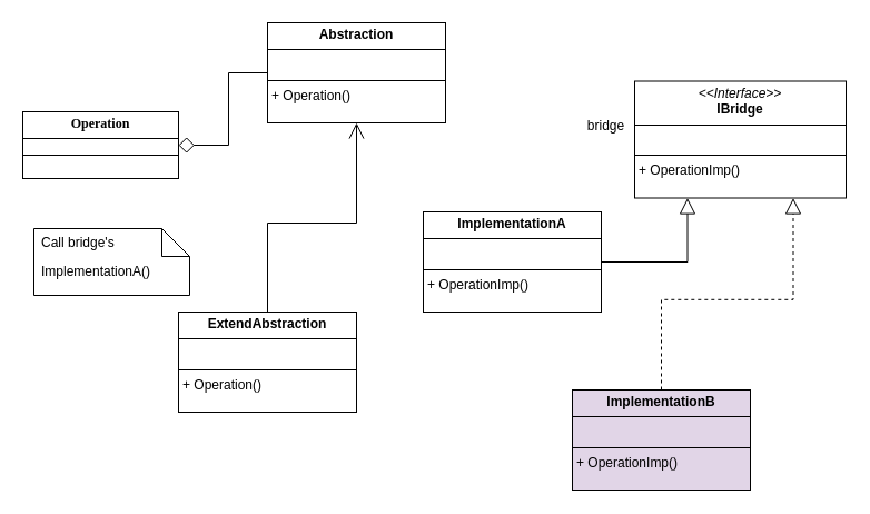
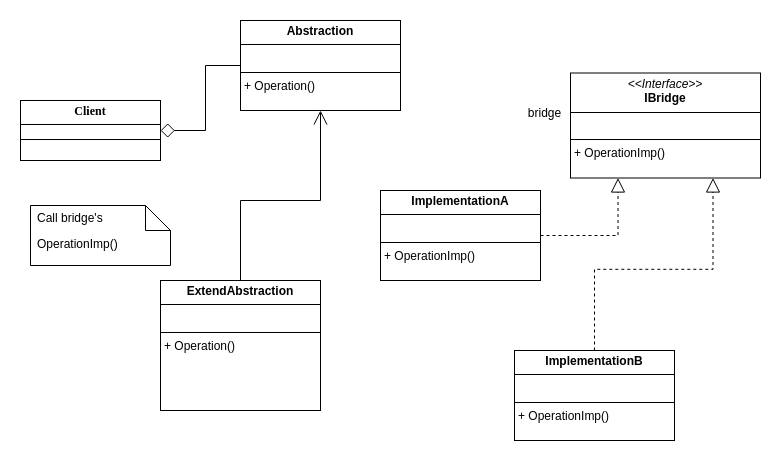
  <mxCell id="0" />
  <mxCell id="1" parent="0" />
  <mxCell id="2" style="edgeStyle=orthogonalEdgeStyle;rounded=0;orthogonalLoop=1;jettySize=auto;html=1;endArrow=none;endFill=0;startArrow=diamond;startFill=0;startSize=12;" parent="1" source="3" target="4" edge="1"><mxGeometry relative="1" as="geometry" /></mxCell>
- <mxCell id="3" value="&lt;p style=&quot;margin:0px;margin-top:4px;text-align:center;&quot;&gt;&lt;b&gt;&lt;font face=&quot;Verdana&quot; style=&quot;font-size: 12px;&quot;&gt;Operation&lt;/font&gt;&lt;/b&gt;&lt;/p&gt;&lt;hr size=&quot;1&quot; style=&quot;border-style:solid;&quot;&gt;&lt;div style=&quot;height:2px;&quot;&gt;&lt;/div&gt;&lt;hr size=&quot;1&quot; style=&quot;border-style:solid;&quot;&gt;&lt;div style=&quot;height:2px;&quot;&gt;&lt;/div&gt;" style="verticalAlign=top;align=left;overflow=fill;html=1;whiteSpace=wrap;" parent="1" vertex="1"><mxGeometry x="20" y="100" width="140" height="60" as="geometry" /></mxCell>
+ <mxCell id="3" value="&lt;p style=&quot;margin:0px;margin-top:4px;text-align:center;&quot;&gt;&lt;b&gt;&lt;font face=&quot;Verdana&quot; style=&quot;font-size: 12px;&quot;&gt;Client&lt;/font&gt;&lt;/b&gt;&lt;/p&gt;&lt;hr size=&quot;1&quot; style=&quot;border-style:solid;&quot;&gt;&lt;div style=&quot;height:2px;&quot;&gt;&lt;/div&gt;&lt;hr size=&quot;1&quot; style=&quot;border-style:solid;&quot;&gt;&lt;div style=&quot;height:2px;&quot;&gt;&lt;/div&gt;" style="verticalAlign=top;align=left;overflow=fill;html=1;whiteSpace=wrap;" parent="1" vertex="1"><mxGeometry x="20" y="100" width="140" height="60" as="geometry" /></mxCell>
  <mxCell id="4" value="&lt;p style=&quot;margin:0px;margin-top:4px;text-align:center;&quot;&gt;&lt;b&gt;Abstraction&lt;/b&gt;&lt;/p&gt;&lt;hr size=&quot;1&quot; style=&quot;border-style:solid;&quot;&gt;&lt;p style=&quot;margin:0px;margin-left:4px;&quot;&gt;&lt;br&gt;&lt;/p&gt;&lt;hr size=&quot;1&quot; style=&quot;border-style:solid;&quot;&gt;&lt;p style=&quot;margin:0px;margin-left:4px;&quot;&gt;+ Operation()&lt;/p&gt;" style="verticalAlign=top;align=left;overflow=fill;html=1;whiteSpace=wrap;" parent="1" vertex="1"><mxGeometry x="240" y="20" width="160" height="90" as="geometry" /></mxCell>
  <mxCell id="5" value="&lt;p style=&quot;margin:0px;margin-top:4px;text-align:center;&quot;&gt;&lt;i&gt;&amp;lt;&amp;lt;Interface&amp;gt;&amp;gt;&lt;/i&gt;&lt;br&gt;&lt;b&gt;IBridge&lt;/b&gt;&lt;/p&gt;&lt;hr size=&quot;1&quot; style=&quot;border-style:solid;&quot;&gt;&lt;p style=&quot;margin:0px;margin-left:4px;&quot;&gt;&lt;br&gt;&lt;/p&gt;&lt;hr size=&quot;1&quot; style=&quot;border-style:solid;&quot;&gt;&lt;p style=&quot;margin:0px;margin-left:4px;&quot;&gt;+ OperationImp()&lt;br&gt;&lt;/p&gt;" style="verticalAlign=top;align=left;overflow=fill;html=1;whiteSpace=wrap;" parent="1" vertex="1"><mxGeometry x="570" y="72.5" width="190" height="105" as="geometry" /></mxCell>
  <mxCell id="6" value="bridge" style="text;html=1;align=center;verticalAlign=middle;resizable=0;points=[];autosize=1;strokeColor=none;fillColor=none;" parent="1" vertex="1"><mxGeometry x="514" y="98" width="60" height="30" as="geometry" /></mxCell>
- <mxCell id="7" style="edgeStyle=orthogonalEdgeStyle;rounded=0;orthogonalLoop=1;jettySize=auto;html=1;entryX=0.25;entryY=1;entryDx=0;entryDy=0;dashed=0;endArrow=block;endFill=0;endSize=12;" parent="1" source="8" target="5" edge="1"><mxGeometry relative="1" as="geometry" /></mxCell>
+ <mxCell id="7" style="edgeStyle=orthogonalEdgeStyle;rounded=0;orthogonalLoop=1;jettySize=auto;html=1;entryX=0.25;entryY=1;entryDx=0;entryDy=0;dashed=1;endArrow=block;endFill=0;endSize=12;" parent="1" source="8" target="5" edge="1"><mxGeometry relative="1" as="geometry" /></mxCell>
  <mxCell id="8" value="&lt;p style=&quot;margin:0px;margin-top:4px;text-align:center;&quot;&gt;&lt;b&gt;ImplementationA&lt;/b&gt;&lt;/p&gt;&lt;hr size=&quot;1&quot; style=&quot;border-style:solid;&quot;&gt;&lt;p style=&quot;margin:0px;margin-left:4px;&quot;&gt;&lt;br&gt;&lt;/p&gt;&lt;hr size=&quot;1&quot; style=&quot;border-style:solid;&quot;&gt;&lt;p style=&quot;margin:0px;margin-left:4px;&quot;&gt;+ OperationImp()&lt;/p&gt;" style="verticalAlign=top;align=left;overflow=fill;html=1;whiteSpace=wrap;" parent="1" vertex="1"><mxGeometry x="380" y="190" width="160" height="90" as="geometry" /></mxCell>
  <mxCell id="9" style="edgeStyle=orthogonalEdgeStyle;rounded=0;orthogonalLoop=1;jettySize=auto;html=1;entryX=0.75;entryY=1;entryDx=0;entryDy=0;endArrow=block;endFill=0;endSize=12;dashed=1;" parent="1" source="10" target="5" edge="1"><mxGeometry relative="1" as="geometry" /></mxCell>
- <mxCell id="10" value="&lt;p style=&quot;margin:0px;margin-top:4px;text-align:center;&quot;&gt;&lt;b&gt;ImplementationB&lt;/b&gt;&lt;/p&gt;&lt;hr size=&quot;1&quot; style=&quot;border-style:solid;&quot;&gt;&lt;p style=&quot;margin:0px;margin-left:4px;&quot;&gt;&lt;br&gt;&lt;/p&gt;&lt;hr size=&quot;1&quot; style=&quot;border-style:solid;&quot;&gt;&lt;p style=&quot;margin:0px;margin-left:4px;&quot;&gt;+ OperationImp()&lt;/p&gt;" style="verticalAlign=top;align=left;overflow=fill;html=1;whiteSpace=wrap;fillColor=#e1d5e7;" parent="1" vertex="1"><mxGeometry x="514" y="350" width="160" height="90" as="geometry" /></mxCell>
+ <mxCell id="10" value="&lt;p style=&quot;margin:0px;margin-top:4px;text-align:center;&quot;&gt;&lt;b&gt;ImplementationB&lt;/b&gt;&lt;/p&gt;&lt;hr size=&quot;1&quot; style=&quot;border-style:solid;&quot;&gt;&lt;p style=&quot;margin:0px;margin-left:4px;&quot;&gt;&lt;br&gt;&lt;/p&gt;&lt;hr size=&quot;1&quot; style=&quot;border-style:solid;&quot;&gt;&lt;p style=&quot;margin:0px;margin-left:4px;&quot;&gt;+ OperationImp()&lt;/p&gt;" style="verticalAlign=top;align=left;overflow=fill;html=1;whiteSpace=wrap;" parent="1" vertex="1"><mxGeometry x="514" y="350" width="160" height="90" as="geometry" /></mxCell>
  <mxCell id="11" style="edgeStyle=orthogonalEdgeStyle;rounded=0;orthogonalLoop=1;jettySize=auto;html=1;entryX=0.5;entryY=1;entryDx=0;entryDy=0;endArrow=open;endFill=0;endSize=12;" parent="1" source="12" target="4" edge="1"><mxGeometry relative="1" as="geometry" /></mxCell>
- <mxCell id="12" value="&lt;p style=&quot;margin:0px;margin-top:4px;text-align:center;&quot;&gt;&lt;b&gt;ExtendAbstraction&lt;/b&gt;&lt;/p&gt;&lt;hr size=&quot;1&quot; style=&quot;border-style:solid;&quot;&gt;&lt;p style=&quot;margin:0px;margin-left:4px;&quot;&gt;&lt;br&gt;&lt;/p&gt;&lt;hr size=&quot;1&quot; style=&quot;border-style:solid;&quot;&gt;&lt;p style=&quot;margin:0px;margin-left:4px;&quot;&gt;+ Operation()&lt;/p&gt;" style="verticalAlign=top;align=left;overflow=fill;html=1;whiteSpace=wrap;" parent="1" vertex="1"><mxGeometry x="160" y="280" width="160" height="90" as="geometry" /></mxCell>
- <mxCell id="13" value="ImplementationA()" style="shape=note2;boundedLbl=1;whiteSpace=wrap;html=1;size=25;verticalAlign=top;align=left;spacingLeft=5;" vertex="1" parent="1"><mxGeometry x="30" y="205" width="140" height="60" as="geometry" /></mxCell>
+ <mxCell id="12" value="&lt;p style=&quot;margin:0px;margin-top:4px;text-align:center;&quot;&gt;&lt;b&gt;ExtendAbstraction&lt;/b&gt;&lt;/p&gt;&lt;hr size=&quot;1&quot; style=&quot;border-style:solid;&quot;&gt;&lt;p style=&quot;margin:0px;margin-left:4px;&quot;&gt;&lt;br&gt;&lt;/p&gt;&lt;hr size=&quot;1&quot; style=&quot;border-style:solid;&quot;&gt;&lt;p style=&quot;margin:0px;margin-left:4px;&quot;&gt;+ Operation()&lt;/p&gt;" style="verticalAlign=top;align=left;overflow=fill;html=1;whiteSpace=wrap;" parent="1" vertex="1"><mxGeometry x="160" y="280" width="160" height="130" as="geometry" /></mxCell>
+ <mxCell id="13" value="OperationImp()" style="shape=note2;boundedLbl=1;whiteSpace=wrap;html=1;size=25;verticalAlign=top;align=left;spacingLeft=5;" vertex="1" parent="1"><mxGeometry x="30" y="205" width="140" height="60" as="geometry" /></mxCell>
  <mxCell id="14" value="Call bridge's" style="resizeWidth=1;part=1;strokeColor=none;fillColor=none;align=left;spacingLeft=5;whiteSpace=wrap;html=1;" vertex="1" parent="13"><mxGeometry width="140" height="25" relative="1" as="geometry" /></mxCell>
